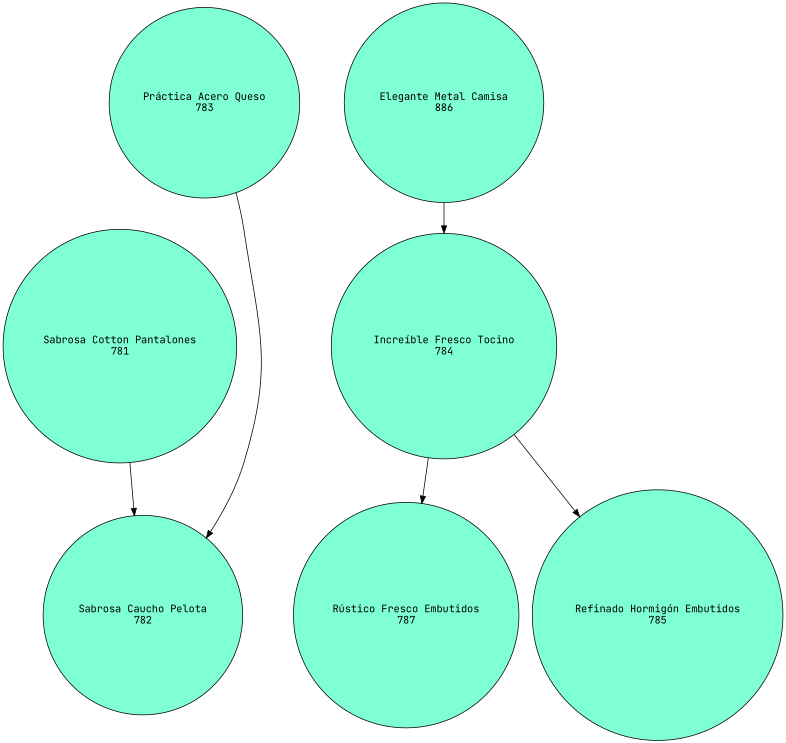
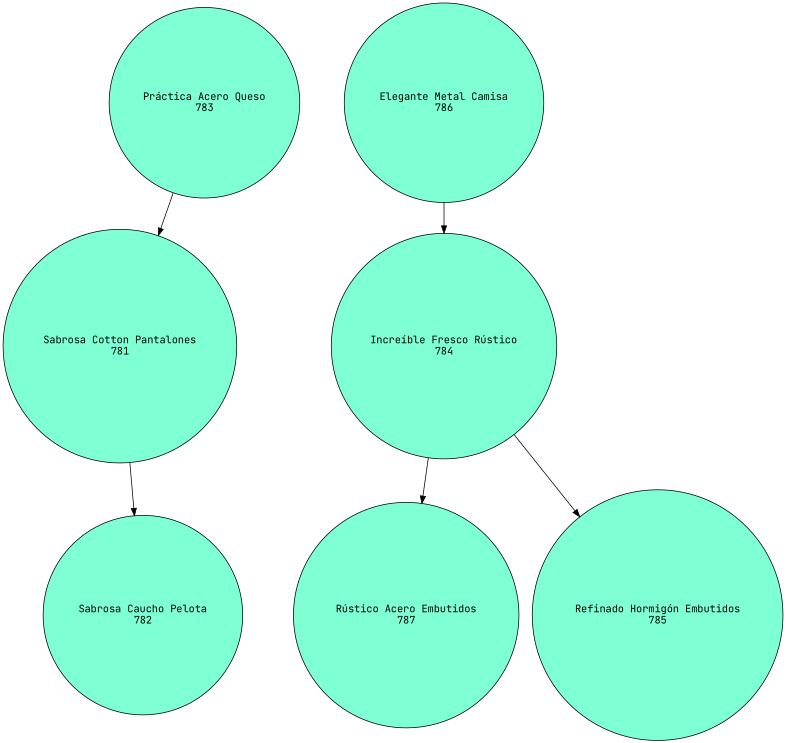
  digraph {
    fontname="JetBrains Mono"
    node [fillcolor=aquamarine fontname="JetBrains Mono" shape=circle style=filled]
    edge [fontname="JetBrains Mono"]
    n1 [label="Práctica Acero Queso\n783"]
    n2 [label="Sabrosa Cotton Pantalones\n781"]
    n3 [label="Sabrosa Caucho Pelota\n782"]
-   n4 [label="Elegante Metal Camisa\n886"]
-   n5 [label="Increíble Fresco Tocino\n784"]
-   n6 [label="Rústico Fresco Embutidos\n787"]
+   n4 [label="Elegante Metal Camisa\n786"]
+   n5 [label="Increíble Fresco Rústico\n784"]
+   n6 [label="Rústico Acero Embutidos\n787"]
    n7 [label="Refinado Hormigón Embutidos\n785"]
-   n1 -> n3
+   n1 -> n2
    n2 -> n3
    n4 -> n5
    n5 -> n6
    n5 -> n7
  }
